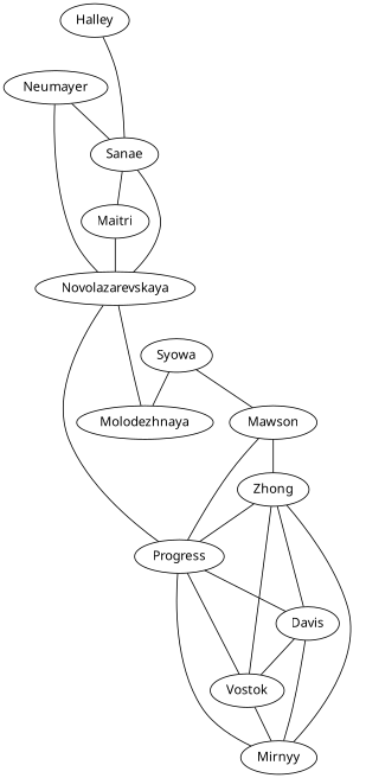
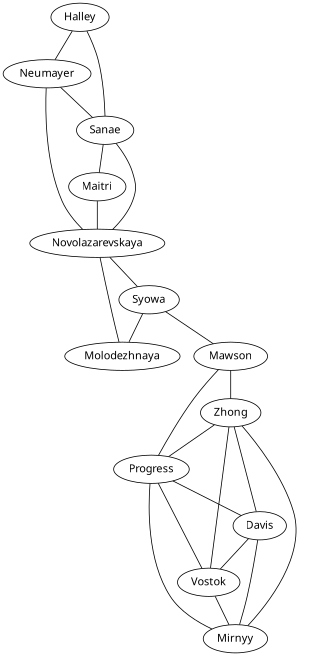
  graph {
    fontname="Noto Sans"
    node [fontname="Noto Sans"]
    edge [fontname="Noto Sans"]
    Halley
    Neumayer
    Sanae
    Novolazarevskaya
    Maitri
    Syowa
    Molodezhnaya
    Mawson
    Zhong
    Progress
    Davis
    Vostok
    Mirnyy
+   Halley -- Neumayer
    Halley -- Sanae
    Neumayer -- Sanae
    Neumayer -- Novolazarevskaya
    Sanae -- Novolazarevskaya
    Sanae -- Maitri
-   Novolazarevskaya -- Progress
+   Novolazarevskaya -- Syowa
    Maitri -- Novolazarevskaya
    Syowa -- Molodezhnaya
    Syowa -- Mawson
    Molodezhnaya -- Novolazarevskaya
    Mawson -- Zhong
    Mawson -- Progress
    Zhong -- Progress
    Zhong -- Davis
    Zhong -- Vostok
    Progress -- Davis
    Progress -- Vostok
    Davis -- Vostok
    Vostok -- Mirnyy
    Mirnyy -- Zhong
    Mirnyy -- Progress
    Mirnyy -- Davis
  }
